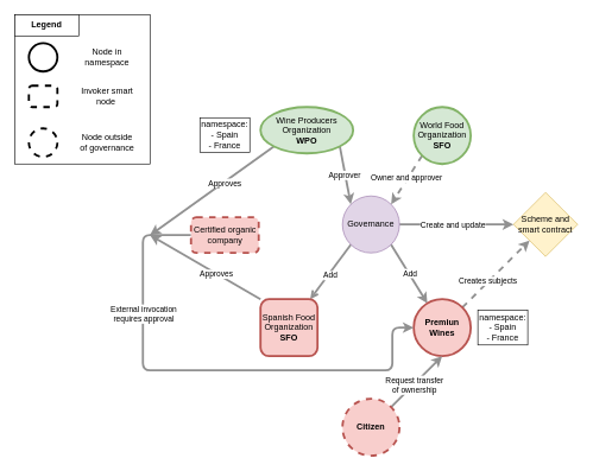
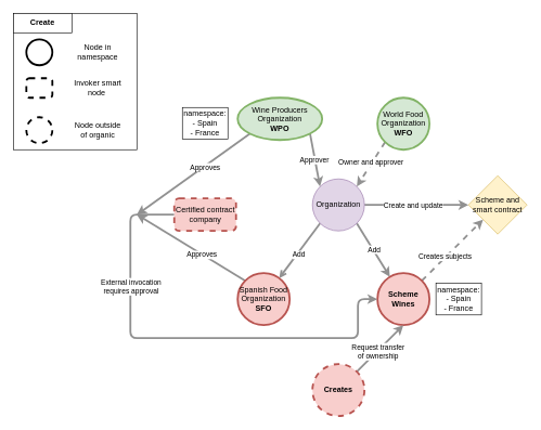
  <mxCell id="0" />
  <mxCell id="1" parent="0" />
  <mxCell id="2" value="" style="rounded=0;whiteSpace=wrap;html=1;" parent="1" vertex="1"><mxGeometry width="190" height="210" as="geometry" x="20" y="20" /></mxCell>
  <mxCell id="3" value="" style="ellipse;whiteSpace=wrap;html=1;aspect=fixed;strokeWidth=3;" parent="1" vertex="1"><mxGeometry x="40" y="60" width="40" height="40" as="geometry" /></mxCell>
  <mxCell id="4" value="Node in namespace" style="text;html=1;strokeColor=none;fillColor=none;align=center;verticalAlign=middle;whiteSpace=wrap;rounded=0;" parent="1" vertex="1"><mxGeometry x="110" y="65" width="80" height="30" as="geometry" /></mxCell>
  <mxCell id="5" value="" style="rounded=1;whiteSpace=wrap;html=1;strokeWidth=3;dashed=1;" parent="1" vertex="1"><mxGeometry x="40" y="120" width="40" height="30" as="geometry" /></mxCell>
  <mxCell id="6" value="Invoker smart node&amp;nbsp;" style="text;html=1;strokeColor=none;fillColor=none;align=center;verticalAlign=middle;whiteSpace=wrap;rounded=0;" parent="1" vertex="1"><mxGeometry x="110" y="120" width="80" height="30" as="geometry" /></mxCell>
  <mxCell id="7" value="" style="ellipse;whiteSpace=wrap;html=1;aspect=fixed;strokeWidth=3;dashed=1;" parent="1" vertex="1"><mxGeometry x="40" y="180" width="40" height="40" as="geometry" /></mxCell>
- <mxCell id="8" value="Node outside of governance" style="text;html=1;strokeColor=none;fillColor=none;align=center;verticalAlign=middle;whiteSpace=wrap;rounded=0;" parent="1" vertex="1"><mxGeometry x="110" y="185" width="80" height="30" as="geometry" /></mxCell>
+ <mxCell id="8" value="Node outside of organic" style="text;html=1;strokeColor=none;fillColor=none;align=center;verticalAlign=middle;whiteSpace=wrap;rounded=0;" parent="1" vertex="1"><mxGeometry x="110" y="185" width="80" height="30" as="geometry" /></mxCell>
  <mxCell id="9" value="" style="rounded=0;whiteSpace=wrap;html=1;" parent="1" vertex="1"><mxGeometry width="90" height="30" as="geometry" x="20" y="20" /></mxCell>
- <mxCell id="10" value="&lt;b&gt;Legend&lt;/b&gt;" style="text;html=1;strokeColor=none;fillColor=none;align=center;verticalAlign=middle;whiteSpace=wrap;rounded=0;" parent="1" vertex="1"><mxGeometry x="35" width="60" height="30" as="geometry" y="20" /></mxCell>
+ <mxCell id="10" value="&lt;b&gt;Create&lt;/b&gt;" style="text;html=1;strokeColor=none;fillColor=none;align=center;verticalAlign=middle;whiteSpace=wrap;rounded=0;" parent="1" vertex="1"><mxGeometry x="35" width="60" height="30" as="geometry" y="20" /></mxCell>
  <mxCell id="11" style="edgeStyle=none;html=1;exitX=1;exitY=0.5;exitDx=0;exitDy=0;entryX=0;entryY=0.5;entryDx=0;entryDy=0;strokeColor=#919191;strokeWidth=3;" parent="1" source="17" target="26" edge="1"><mxGeometry relative="1" as="geometry" /></mxCell>
  <mxCell id="12" value="Create and update" style="edgeLabel;html=1;align=center;verticalAlign=middle;resizable=0;points=[];" parent="11" vertex="1" connectable="0"><mxGeometry x="-0.081" relative="1" as="geometry"><mxPoint as="offset" /></mxGeometry></mxCell>
  <mxCell id="13" style="edgeStyle=none;html=1;exitX=1;exitY=1;exitDx=0;exitDy=0;strokeColor=#919191;strokeWidth=3;" parent="1" source="17" target="32" edge="1"><mxGeometry relative="1" as="geometry" /></mxCell>
  <mxCell id="14" value="Add" style="edgeLabel;html=1;align=center;verticalAlign=middle;resizable=0;points=[];" parent="13" vertex="1" connectable="0"><mxGeometry x="-0.012" y="1" relative="1" as="geometry"><mxPoint as="offset" /></mxGeometry></mxCell>
  <mxCell id="15" style="edgeStyle=none;html=1;exitX=0;exitY=1;exitDx=0;exitDy=0;strokeColor=#919191;strokeWidth=3;endArrow=open;" parent="1" source="17" target="29" edge="1"><mxGeometry relative="1" as="geometry" /></mxCell>
  <mxCell id="16" value="Add" style="edgeLabel;html=1;align=center;verticalAlign=middle;resizable=0;points=[];" parent="15" vertex="1" connectable="0"><mxGeometry x="0.096" y="2" relative="1" as="geometry"><mxPoint as="offset" /></mxGeometry></mxCell>
- <mxCell id="17" value="Governance" style="ellipse;whiteSpace=wrap;html=1;aspect=fixed;fillColor=#e1d5e7;strokeColor=#9673a6;" parent="1" vertex="1"><mxGeometry x="480" y="275" width="80" height="80" as="geometry" /></mxCell>
+ <mxCell id="17" value="Organization" style="ellipse;whiteSpace=wrap;html=1;aspect=fixed;fillColor=#e1d5e7;strokeColor=#9673a6;" parent="1" vertex="1"><mxGeometry x="480" y="275" width="80" height="80" as="geometry" /></mxCell>
  <mxCell id="18" style="edgeStyle=none;html=1;exitX=1;exitY=1;exitDx=0;exitDy=0;entryX=0;entryY=0;entryDx=0;entryDy=0;strokeColor=#919191;strokeWidth=3;" parent="1" source="22" target="17" edge="1"><mxGeometry relative="1" as="geometry" /></mxCell>
  <mxCell id="19" value="Approver" style="edgeLabel;html=1;align=center;verticalAlign=middle;resizable=0;points=[];" parent="18" vertex="1" connectable="0"><mxGeometry x="-0.019" y="-1" relative="1" as="geometry"><mxPoint as="offset" /></mxGeometry></mxCell>
  <mxCell id="20" style="edgeStyle=none;html=1;exitX=0;exitY=1;exitDx=0;exitDy=0;strokeColor=#919191;strokeWidth=3;" parent="1" source="22" edge="1"><mxGeometry relative="1" as="geometry"><mxPoint x="210" y="330" as="targetPoint" /></mxGeometry></mxCell>
  <mxCell id="21" value="Approves" style="edgeLabel;html=1;align=center;verticalAlign=middle;resizable=0;points=[];" parent="20" vertex="1" connectable="0"><mxGeometry x="-0.2" y="1" relative="1" as="geometry"><mxPoint as="offset" /></mxGeometry></mxCell>
  <mxCell id="22" value="&lt;div&gt;Wine Producers Organization&lt;/div&gt;&lt;div&gt;&lt;b&gt;WPO&lt;/b&gt;&lt;/div&gt;" style="ellipse;whiteSpace=wrap;html=1;aspect=fixed;fillColor=#d5e8d4;strokeColor=#82b366;strokeWidth=3;" parent="1" vertex="1"><mxGeometry x="365" y="150" width="130" height="65" as="geometry" /></mxCell>
  <mxCell id="23" style="edgeStyle=none;html=1;exitX=0;exitY=1;exitDx=0;exitDy=0;entryX=1;entryY=0;entryDx=0;entryDy=0;strokeColor=#919191;strokeWidth=3;dashed=1;" parent="1" source="25" target="17" edge="1"><mxGeometry relative="1" as="geometry" /></mxCell>
  <mxCell id="24" value="Owner and approver" style="edgeLabel;html=1;align=center;verticalAlign=middle;resizable=0;points=[];" parent="23" vertex="1" connectable="0"><mxGeometry x="-0.073" y="-2" relative="1" as="geometry"><mxPoint as="offset" /></mxGeometry></mxCell>
- <mxCell id="25" value="&lt;div&gt;World Food Organization&lt;/div&gt;&lt;div&gt;&lt;b&gt;SFO&lt;/b&gt;&lt;/div&gt;" style="ellipse;whiteSpace=wrap;html=1;aspect=fixed;fillColor=#d5e8d4;strokeColor=#82b366;strokeWidth=3;" parent="1" vertex="1"><mxGeometry x="580" y="150" width="80" height="80" as="geometry" /></mxCell>
+ <mxCell id="25" value="&lt;div&gt;World Food Organization&lt;/div&gt;&lt;div&gt;&lt;b&gt;WFO&lt;/b&gt;&lt;/div&gt;" style="ellipse;whiteSpace=wrap;html=1;aspect=fixed;fillColor=#d5e8d4;strokeColor=#82b366;strokeWidth=3;" parent="1" vertex="1"><mxGeometry x="580" y="150" width="80" height="80" as="geometry" /></mxCell>
  <mxCell id="26" value="Scheme and smart contract" style="rhombus;whiteSpace=wrap;html=1;fillColor=#fff2cc;strokeColor=#d6b656;" parent="1" vertex="1"><mxGeometry x="720" y="270" width="90" height="90" as="geometry" /></mxCell>
  <mxCell id="27" style="edgeStyle=none;html=1;exitX=0;exitY=0;exitDx=0;exitDy=0;movable=1;resizable=1;rotatable=1;deletable=1;editable=1;locked=0;connectable=1;strokeColor=#919191;strokeWidth=3;" parent="1" source="29" edge="1"><mxGeometry relative="1" as="geometry"><mxPoint x="210" y="330" as="targetPoint" /></mxGeometry></mxCell>
  <mxCell id="28" value="Approves" style="edgeLabel;html=1;align=center;verticalAlign=middle;resizable=0;points=[];" parent="27" vertex="1" connectable="0"><mxGeometry x="-0.2" y="1" relative="1" as="geometry"><mxPoint as="offset" /></mxGeometry></mxCell>
- <mxCell id="29" value="&lt;div&gt;Spanish Food Organization&lt;/div&gt;&lt;div&gt;&lt;b&gt;SFO&lt;/b&gt;&lt;/div&gt;" style="whiteSpace=wrap;html=1;aspect=fixed;fillColor=#f8cecc;strokeColor=#b85450;strokeWidth=3;rounded=1;" parent="1" vertex="1"><mxGeometry x="365" y="420" width="80" height="80" as="geometry" /></mxCell>
+ <mxCell id="29" value="&lt;div&gt;Spanish Food Organization&lt;/div&gt;&lt;div&gt;&lt;b&gt;SFO&lt;/b&gt;&lt;/div&gt;" style="ellipse;whiteSpace=wrap;html=1;aspect=fixed;fillColor=#f8cecc;strokeColor=#b85450;strokeWidth=3;" parent="1" vertex="1"><mxGeometry x="365" y="420" width="80" height="80" as="geometry" /></mxCell>
  <mxCell id="30" style="edgeStyle=none;html=1;exitX=1;exitY=0;exitDx=0;exitDy=0;strokeColor=#919191;strokeWidth=3;dashed=1;" parent="1" source="32" target="26" edge="1"><mxGeometry relative="1" as="geometry" /></mxCell>
  <mxCell id="31" value="Creates subjects" style="edgeLabel;html=1;align=center;verticalAlign=middle;resizable=0;points=[];" parent="30" vertex="1" connectable="0"><mxGeometry x="-0.228" y="2" relative="1" as="geometry"><mxPoint x="1" as="offset" /></mxGeometry></mxCell>
- <mxCell id="32" value="&lt;b&gt;Premiun Wines&lt;/b&gt;" style="ellipse;whiteSpace=wrap;html=1;aspect=fixed;fillColor=#f8cecc;strokeColor=#b85450;strokeWidth=3;" parent="1" vertex="1"><mxGeometry x="580" y="420" width="80" height="80" as="geometry" /></mxCell>
+ <mxCell id="32" value="&lt;b&gt;Scheme Wines&lt;/b&gt;" style="ellipse;whiteSpace=wrap;html=1;aspect=fixed;fillColor=#f8cecc;strokeColor=#b85450;strokeWidth=3;" parent="1" vertex="1"><mxGeometry x="580" y="420" width="80" height="80" as="geometry" /></mxCell>
  <mxCell id="33" style="edgeStyle=none;html=1;exitX=1;exitY=0;exitDx=0;exitDy=0;entryX=0.5;entryY=1;entryDx=0;entryDy=0;strokeColor=#919191;strokeWidth=3;" parent="1" source="35" target="32" edge="1"><mxGeometry relative="1" as="geometry" /></mxCell>
  <mxCell id="34" value="Request transfer&lt;br&gt;of ownership" style="edgeLabel;html=1;align=center;verticalAlign=middle;resizable=0;points=[];" parent="33" vertex="1" connectable="0"><mxGeometry x="-0.198" y="1" relative="1" as="geometry"><mxPoint x="4" y="-2" as="offset" /></mxGeometry></mxCell>
- <mxCell id="35" value="&lt;b&gt;Citizen&lt;/b&gt;" style="ellipse;whiteSpace=wrap;html=1;aspect=fixed;fillColor=#f8cecc;strokeColor=#b85450;dashed=1;strokeWidth=3;" parent="1" vertex="1"><mxGeometry x="480" y="560" width="80" height="80" as="geometry" /></mxCell>
+ <mxCell id="35" value="&lt;b&gt;Creates&lt;/b&gt;" style="ellipse;whiteSpace=wrap;html=1;aspect=fixed;fillColor=#f8cecc;strokeColor=#b85450;dashed=1;strokeWidth=3;" parent="1" vertex="1"><mxGeometry x="480" y="560" width="80" height="80" as="geometry" /></mxCell>
  <mxCell id="36" value="namespace:&lt;br&gt;&lt;span style=&quot;background-color: initial;&quot;&gt;-&amp;nbsp;&lt;/span&gt;Spain&lt;br&gt;- France" style="rounded=0;whiteSpace=wrap;html=1;" parent="1" vertex="1"><mxGeometry x="280" y="165" width="70" height="48.75" as="geometry" /></mxCell>
  <mxCell id="37" value="namespace:&lt;br&gt;&lt;span style=&quot;background-color: initial;&quot;&gt;-&amp;nbsp;&lt;/span&gt;Spain&lt;br&gt;- France" style="rounded=0;whiteSpace=wrap;html=1;" parent="1" vertex="1"><mxGeometry x="670" y="435.63" width="70" height="48.75" as="geometry" /></mxCell>
  <mxCell id="38" style="edgeStyle=orthogonalEdgeStyle;html=1;exitX=0;exitY=0.5;exitDx=0;exitDy=0;entryX=0;entryY=0.5;entryDx=0;entryDy=0;strokeColor=#919191;strokeWidth=3;" parent="1" source="40" target="32" edge="1"><mxGeometry relative="1" as="geometry"><Array as="points"><mxPoint x="200" y="330" /><mxPoint x="200" y="520" /><mxPoint x="550" y="520" /><mxPoint x="550" y="460" /></Array></mxGeometry></mxCell>
  <mxCell id="39" value="External invocation&lt;br&gt;requires approval" style="edgeLabel;html=1;align=center;verticalAlign=middle;resizable=0;points=[];" parent="38" vertex="1" connectable="0"><mxGeometry x="-0.537" relative="1" as="geometry"><mxPoint y="17" as="offset" /></mxGeometry></mxCell>
- <mxCell id="40" value="Certified organic company" style="rounded=1;whiteSpace=wrap;html=1;fillColor=#f8cecc;strokeColor=#b85450;dashed=1;strokeWidth=3;" parent="1" vertex="1"><mxGeometry x="267.5" y="305" width="95" height="50" as="geometry" /></mxCell>
+ <mxCell id="40" value="Certified contract company" style="rounded=1;whiteSpace=wrap;html=1;fillColor=#f8cecc;strokeColor=#b85450;dashed=1;strokeWidth=3;" parent="1" vertex="1"><mxGeometry x="267.5" y="305" width="95" height="50" as="geometry" /></mxCell>
